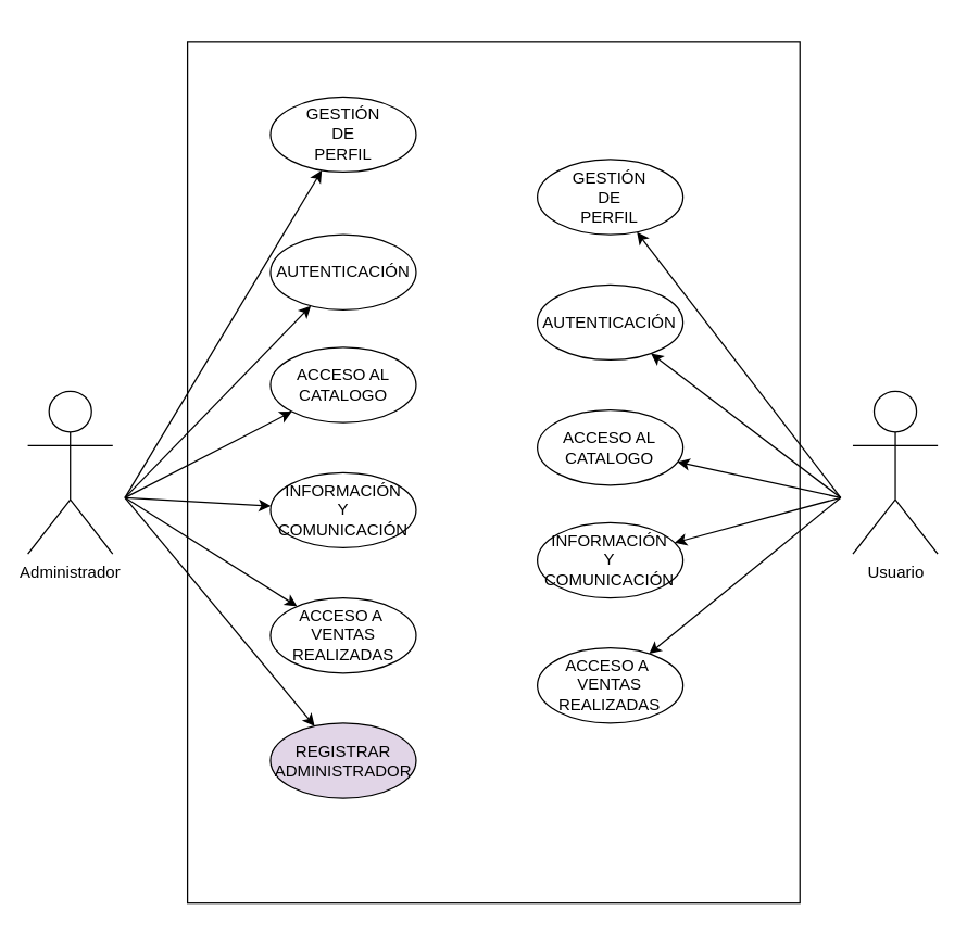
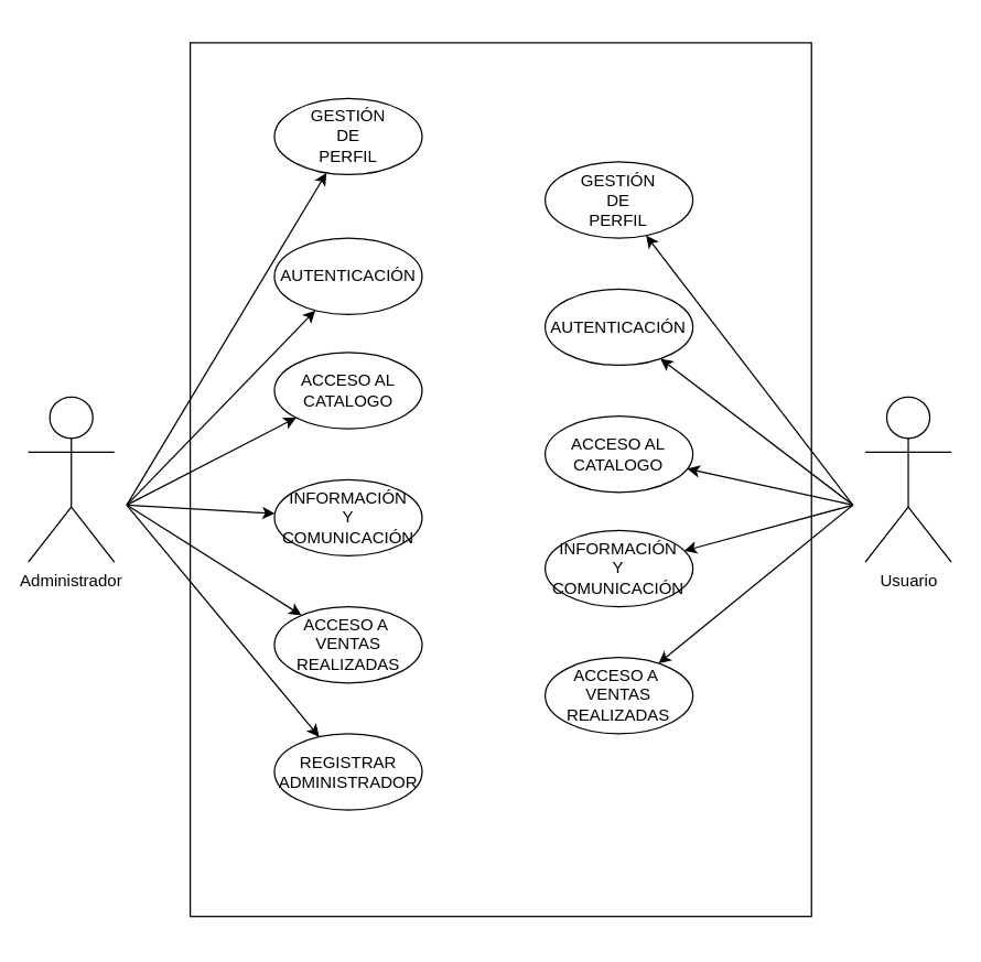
  <mxCell id="0" />
  <mxCell id="1" parent="0" />
  <mxCell id="2" value="" style="group" vertex="1" connectable="0" parent="1"><mxGeometry x="20" y="20.01" width="670" height="655" as="geometry" /></mxCell>
  <mxCell id="3" value="" style="rounded=0;whiteSpace=wrap;html=1;rotation=90;fillColor=default;" vertex="1" parent="2"><mxGeometry x="25.907" y="102.055" width="634.267" height="450.889" as="geometry" /></mxCell>
  <mxCell id="4" value="Administrador" style="shape=umlActor;verticalLabelPosition=bottom;verticalAlign=top;html=1;outlineConnect=0;" vertex="1" parent="2"><mxGeometry y="267.531" width="62.533" height="119.93" as="geometry" /></mxCell>
  <mxCell id="5" value="Usuario" style="shape=umlActor;verticalLabelPosition=bottom;verticalAlign=top;html=1;outlineConnect=0;" vertex="1" parent="2"><mxGeometry x="607.467" y="267.531" width="62.533" height="119.93" as="geometry" /></mxCell>
  <mxCell id="6" value="GESTIÓN&lt;br&gt;DE&lt;br&gt;PERFIL" style="ellipse;whiteSpace=wrap;html=1;" vertex="1" parent="2"><mxGeometry x="178.667" y="50.735" width="107.2" height="55.352" as="geometry" /></mxCell>
  <mxCell id="7" value="AUTENTICACIÓN" style="ellipse;whiteSpace=wrap;html=1;" vertex="1" parent="2"><mxGeometry x="178.667" y="152.214" width="107.2" height="55.352" as="geometry" /></mxCell>
  <mxCell id="8" value="GESTIÓN&lt;br&gt;DE&lt;br&gt;PERFIL" style="ellipse;whiteSpace=wrap;html=1;" vertex="1" parent="2"><mxGeometry x="375.2" y="96.862" width="107.2" height="55.352" as="geometry" /></mxCell>
  <mxCell id="9" value="AUTENTICACIÓN" style="ellipse;whiteSpace=wrap;html=1;" vertex="1" parent="2"><mxGeometry x="375.2" y="189.115" width="107.2" height="55.352" as="geometry" /></mxCell>
  <mxCell id="10" value="ACCESO AL CATALOGO" style="ellipse;whiteSpace=wrap;html=1;" vertex="1" parent="2"><mxGeometry x="178.667" y="235.242" width="107.2" height="55.352" as="geometry" /></mxCell>
  <mxCell id="11" value="ACCESO AL CATALOGO" style="ellipse;whiteSpace=wrap;html=1;" vertex="1" parent="2"><mxGeometry x="375.2" y="281.369" width="107.2" height="55.352" as="geometry" /></mxCell>
  <mxCell id="12" value="INFORMACIÓN&lt;br&gt;Y&lt;br&gt;COMUNICACIÓN" style="ellipse;whiteSpace=wrap;html=1;" vertex="1" parent="2"><mxGeometry x="178.667" y="327.495" width="107.2" height="55.352" as="geometry" /></mxCell>
  <mxCell id="13" value="INFORMACIÓN&lt;br&gt;Y&lt;br&gt;COMUNICACIÓN" style="ellipse;whiteSpace=wrap;html=1;" vertex="1" parent="2"><mxGeometry x="375.2" y="364.397" width="107.2" height="55.352" as="geometry" /></mxCell>
  <mxCell id="14" value="ACCESO A&amp;nbsp;&lt;br&gt;VENTAS REALIZADAS" style="ellipse;whiteSpace=wrap;html=1;" vertex="1" parent="2"><mxGeometry x="178.667" y="419.749" width="107.2" height="55.352" as="geometry" /></mxCell>
  <mxCell id="15" value="ACCESO A&amp;nbsp;&lt;br&gt;VENTAS REALIZADAS" style="ellipse;whiteSpace=wrap;html=1;" vertex="1" parent="2"><mxGeometry x="375.2" y="456.65" width="107.2" height="55.352" as="geometry" /></mxCell>
- <mxCell id="16" value="REGISTRAR ADMINISTRADOR" style="ellipse;whiteSpace=wrap;html=1;fillColor=#e1d5e7;" vertex="1" parent="2"><mxGeometry x="178.667" y="512.002" width="107.2" height="55.352" as="geometry" /></mxCell>
+ <mxCell id="16" value="REGISTRAR ADMINISTRADOR" style="ellipse;whiteSpace=wrap;html=1;" vertex="1" parent="2"><mxGeometry x="178.667" y="512.002" width="107.2" height="55.352" as="geometry" /></mxCell>
  <mxCell id="17" value="" style="endArrow=classic;html=1;rounded=0;" edge="1" parent="2" target="6"><mxGeometry width="50" height="50" relative="1" as="geometry"><mxPoint x="71.467" y="345.946" as="sourcePoint" /><mxPoint x="375.2" y="345.946" as="targetPoint" /></mxGeometry></mxCell>
  <mxCell id="18" value="" style="endArrow=classic;html=1;rounded=0;" edge="1" parent="2" target="15"><mxGeometry width="50" height="50" relative="1" as="geometry"><mxPoint x="598.533" y="345.946" as="sourcePoint" /><mxPoint x="375.2" y="345.946" as="targetPoint" /></mxGeometry></mxCell>
  <mxCell id="19" value="" style="endArrow=classic;html=1;rounded=0;" edge="1" parent="2" target="13"><mxGeometry width="50" height="50" relative="1" as="geometry"><mxPoint x="598.533" y="345.946" as="sourcePoint" /><mxPoint x="375.2" y="345.946" as="targetPoint" /></mxGeometry></mxCell>
  <mxCell id="20" value="" style="endArrow=classic;html=1;rounded=0;" edge="1" parent="2" target="11"><mxGeometry width="50" height="50" relative="1" as="geometry"><mxPoint x="598.533" y="345.946" as="sourcePoint" /><mxPoint x="375.2" y="345.946" as="targetPoint" /></mxGeometry></mxCell>
  <mxCell id="21" value="" style="endArrow=classic;html=1;rounded=0;" edge="1" parent="2" target="9"><mxGeometry width="50" height="50" relative="1" as="geometry"><mxPoint x="598.533" y="345.946" as="sourcePoint" /><mxPoint x="375.2" y="345.946" as="targetPoint" /></mxGeometry></mxCell>
  <mxCell id="22" value="" style="endArrow=classic;html=1;rounded=0;" edge="1" parent="2" target="8"><mxGeometry width="50" height="50" relative="1" as="geometry"><mxPoint x="598.533" y="345.946" as="sourcePoint" /><mxPoint x="375.2" y="345.946" as="targetPoint" /></mxGeometry></mxCell>
  <mxCell id="23" value="" style="endArrow=classic;html=1;rounded=0;" edge="1" parent="2" target="7"><mxGeometry width="50" height="50" relative="1" as="geometry"><mxPoint x="71.467" y="345.946" as="sourcePoint" /><mxPoint x="544.933" y="216.791" as="targetPoint" /></mxGeometry></mxCell>
  <mxCell id="24" value="" style="endArrow=classic;html=1;rounded=0;" edge="1" parent="2" target="12"><mxGeometry width="50" height="50" relative="1" as="geometry"><mxPoint x="71.467" y="345.946" as="sourcePoint" /><mxPoint x="428.8" y="244.467" as="targetPoint" /></mxGeometry></mxCell>
  <mxCell id="25" value="" style="endArrow=classic;html=1;rounded=0;" edge="1" parent="2" target="10"><mxGeometry width="50" height="50" relative="1" as="geometry"><mxPoint x="71.467" y="345.946" as="sourcePoint" /><mxPoint x="187.6" y="361.629" as="targetPoint" /></mxGeometry></mxCell>
  <mxCell id="26" value="" style="endArrow=classic;html=1;rounded=0;" edge="1" parent="2" target="14"><mxGeometry width="50" height="50" relative="1" as="geometry"><mxPoint x="71.467" y="345.946" as="sourcePoint" /><mxPoint x="187.6" y="361.629" as="targetPoint" /></mxGeometry></mxCell>
  <mxCell id="27" value="" style="endArrow=classic;html=1;rounded=0;" edge="1" parent="2" target="16"><mxGeometry width="50" height="50" relative="1" as="geometry"><mxPoint x="71.467" y="345.946" as="sourcePoint" /><mxPoint x="207.253" y="435.432" as="targetPoint" /></mxGeometry></mxCell>
